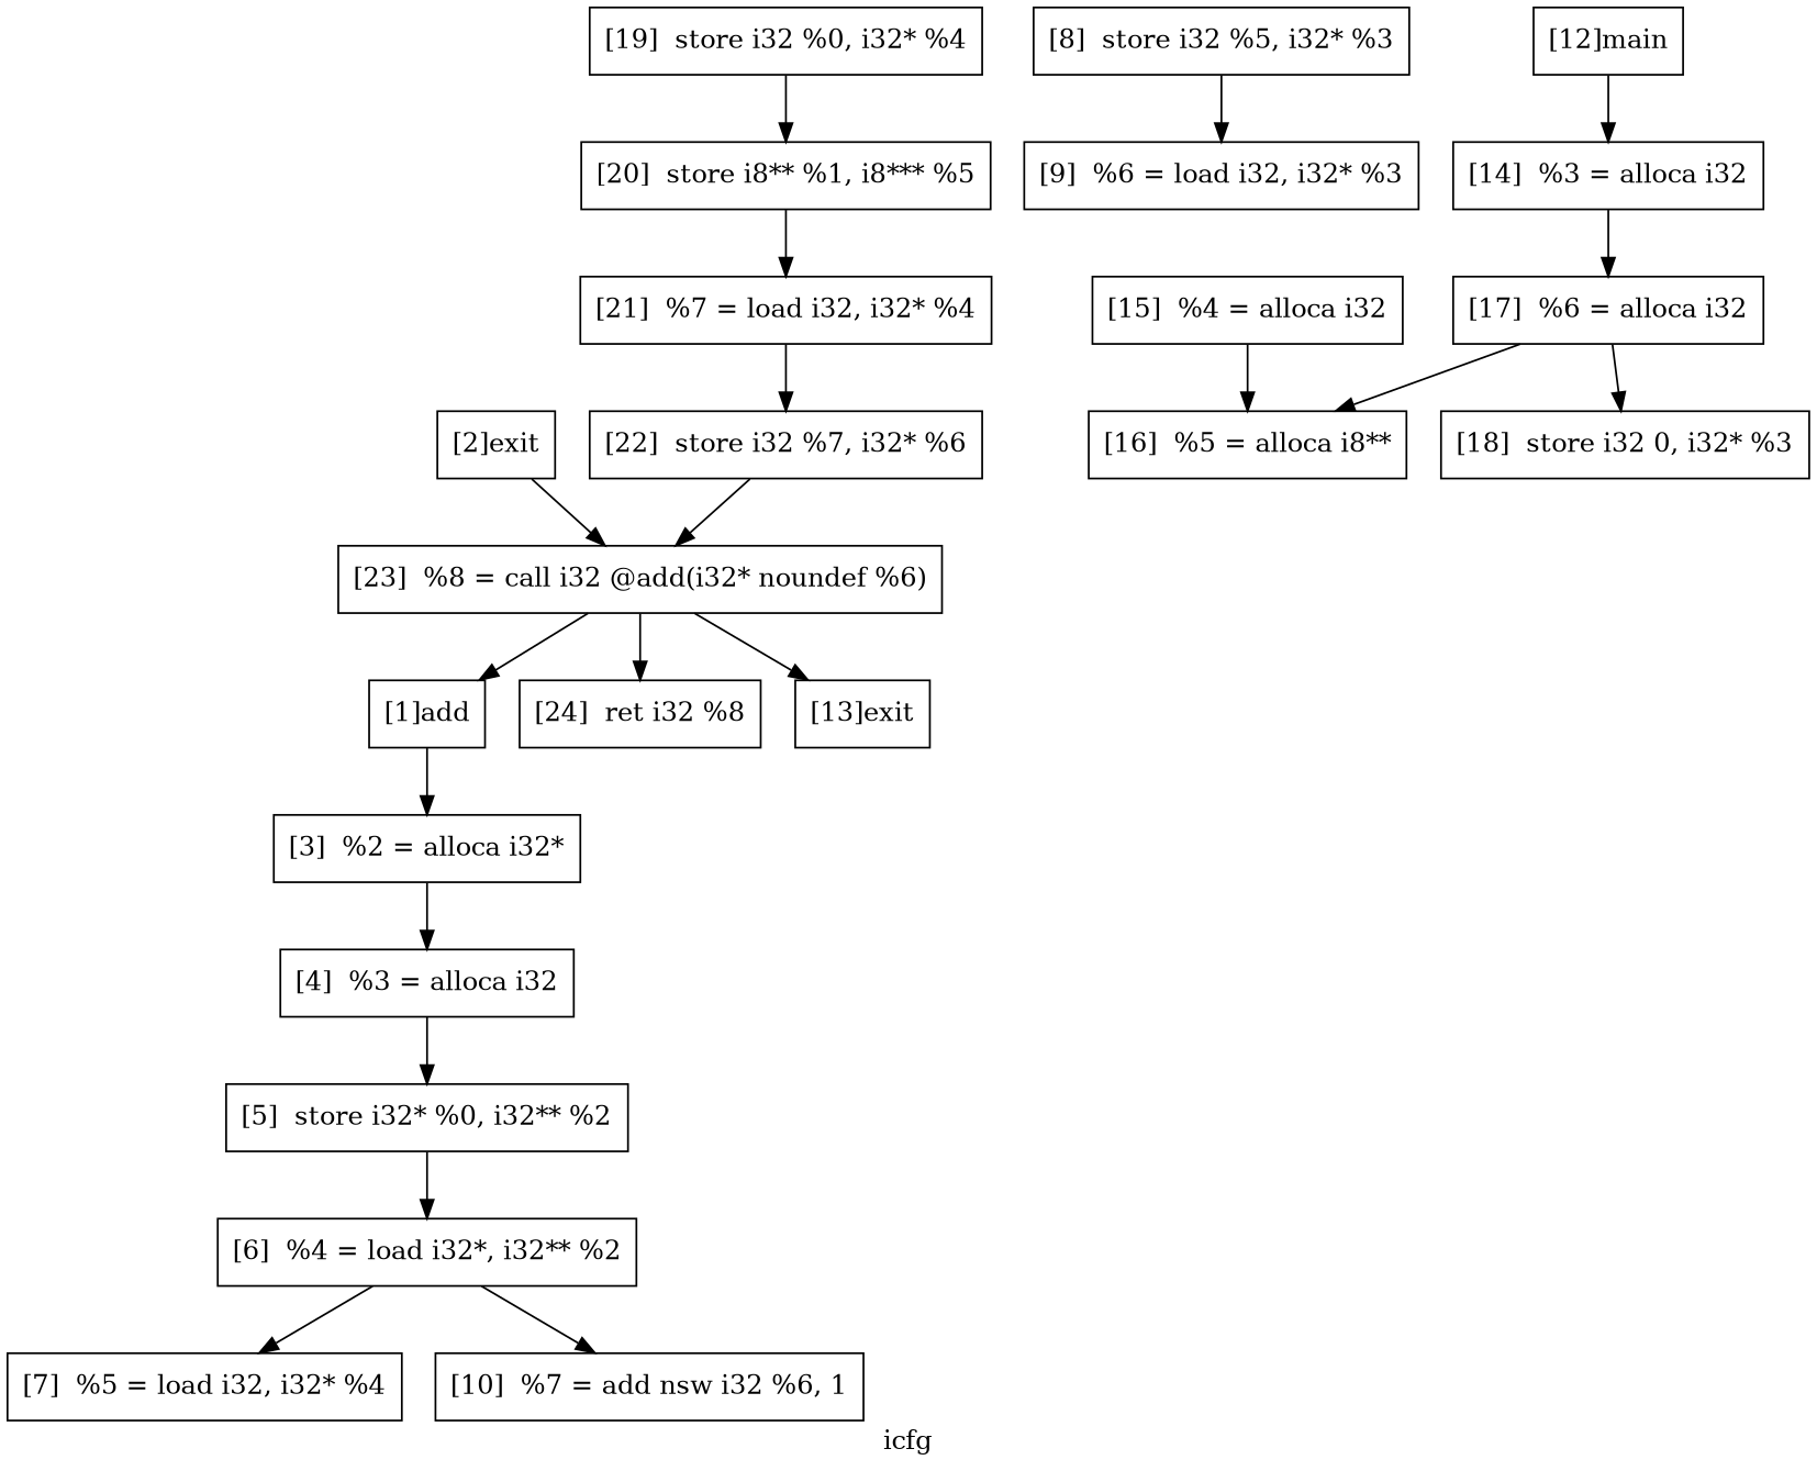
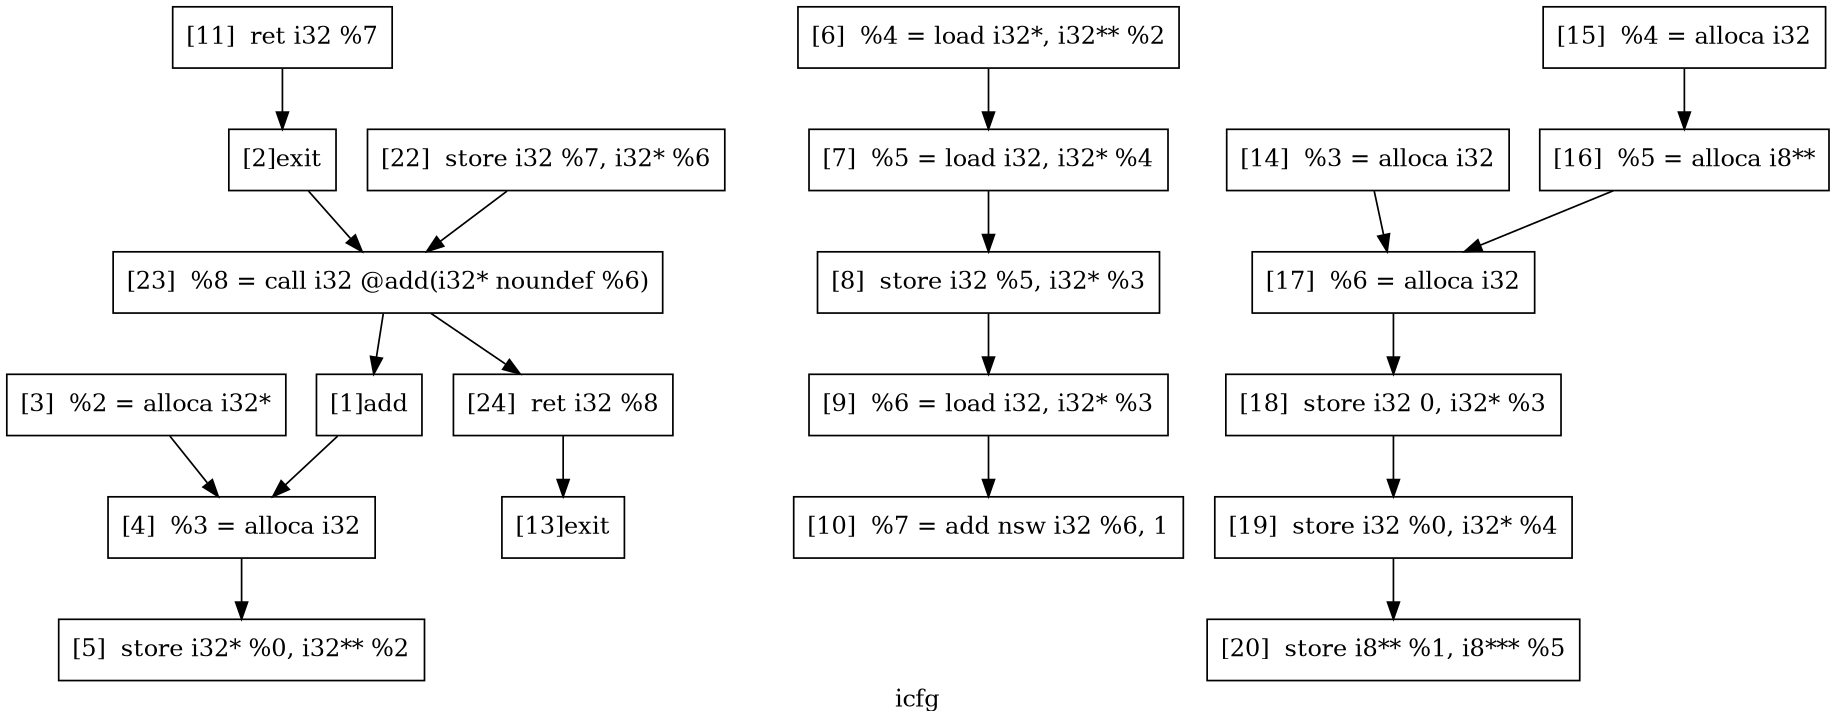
  digraph {
    label=icfg
    node [color=black shape=rectangle]
    edge [color=black]
    n1 [label="[1]add"]
    n2 [label="[3]  %2 = alloca i32*"]
    n3 [label="[4]  %3 = alloca i32"]
    n4 [label="[2]exit"]
    n5 [label="[23]  %8 = call i32 @add(i32* noundef %6)"]
    n6 [label="[24]  ret i32 %8"]
    n7 [label="[5]  store i32* %0, i32** %2"]
    n8 [label="[6]  %4 = load i32*, i32** %2"]
    n9 [label="[7]  %5 = load i32, i32* %4"]
    n10 [label="[8]  store i32 %5, i32* %3"]
    n11 [label="[9]  %6 = load i32, i32* %3"]
    n12 [label="[10]  %7 = add nsw i32 %6, 1"]
-   n14 [label="[12]main"]
+   n13 [label="[11]  ret i32 %7"]
    n15 [label="[14]  %3 = alloca i32"]
    n16 [label="[17]  %6 = alloca i32"]
    n17 [label="[13]exit"]
    n18 [label="[15]  %4 = alloca i32"]
    n19 [label="[16]  %5 = alloca i8**"]
    n20 [label="[18]  store i32 0, i32* %3"]
    n21 [label="[19]  store i32 %0, i32* %4"]
    n22 [label="[20]  store i8** %1, i8*** %5"]
-   n23 [label="[21]  %7 = load i32, i32* %4"]
    n24 [label="[22]  store i32 %7, i32* %6"]
-   n1 -> n2
+   n1 -> n3
    n2 -> n3
    n3 -> n7
    n4 -> n5
    n5 -> n1
    n5 -> n6
-   n5 -> n17
-   n7 -> n8
+   n6 -> n17
    n8 -> n9
+   n9 -> n10
    n10 -> n11
-   n8 -> n12
-   n14 -> n15
+   n11 -> n12
+   n13 -> n4
    n15 -> n16
    n16 -> n20
    n18 -> n19
-   n16 -> n19
+   n19 -> n16
+   n20 -> n21
    n21 -> n22
-   n22 -> n23
-   n23 -> n24
    n24 -> n5
  }
